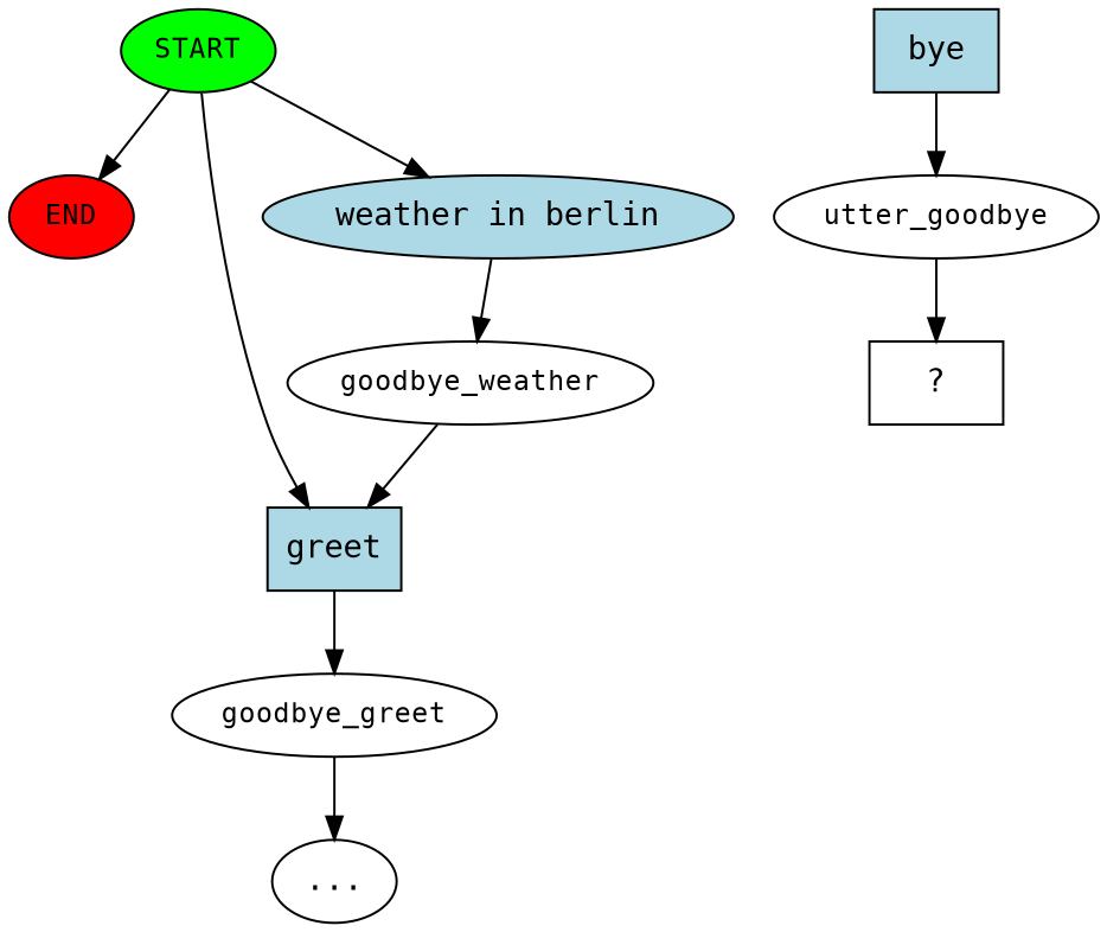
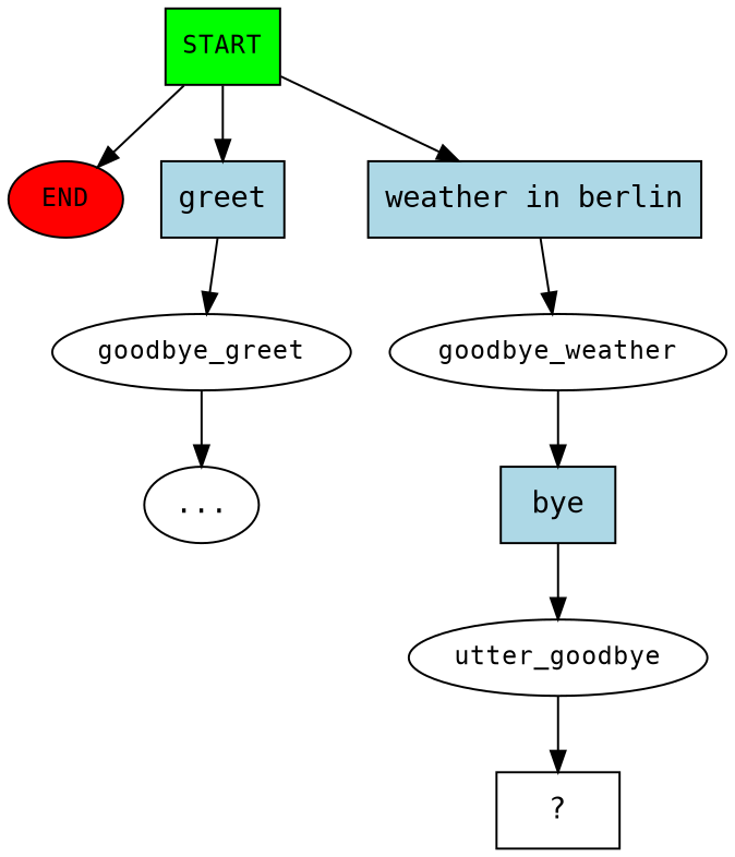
  digraph {
    fontname="DejaVu Sans Mono"
    node [fontname="DejaVu Sans Mono"]
    edge [fontname="DejaVu Sans Mono"]
-   n1 [fillcolor=green fontsize=12 label=START style=filled]
+   n1 [fillcolor=green fontsize=12 label=START style=filled shape=box]
    n2 [fillcolor=red fontsize=12 label=END style=filled]
    n3 [fillcolor=lightblue label=greet shape=rect style=filled]
-   n4 [fillcolor=lightblue label="weather in berlin" shape=ellipse style=filled]
+   n4 [fillcolor=lightblue label="weather in berlin" shape=rect style=filled]
    n5 [fontsize=12 label=goodbye_greet]
    n6 [fontsize=12 label=goodbye_weather]
    n7 [label="..."]
    n8 [fillcolor=lightblue label=bye shape=rect style=filled]
    n9 [fontsize=12 label=utter_goodbye]
    n10 [label="  ?  " shape=rect]
    n1 -> n2
    n1 -> n3
    n1 -> n4
    n3 -> n5
    n4 -> n6
    n5 -> n7
-   n6 -> n3
+   n6 -> n8
    n8 -> n9
    n9 -> n10
  }
